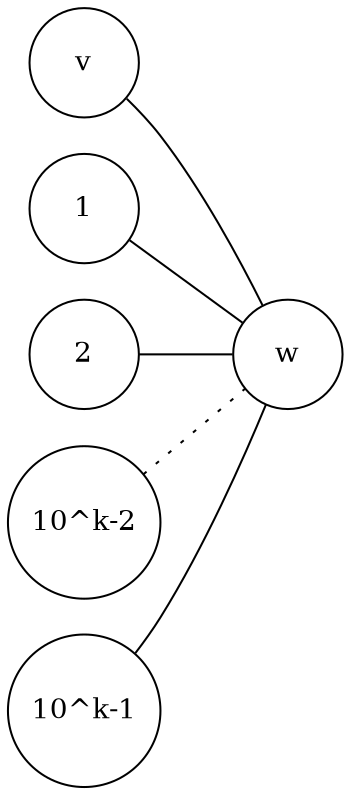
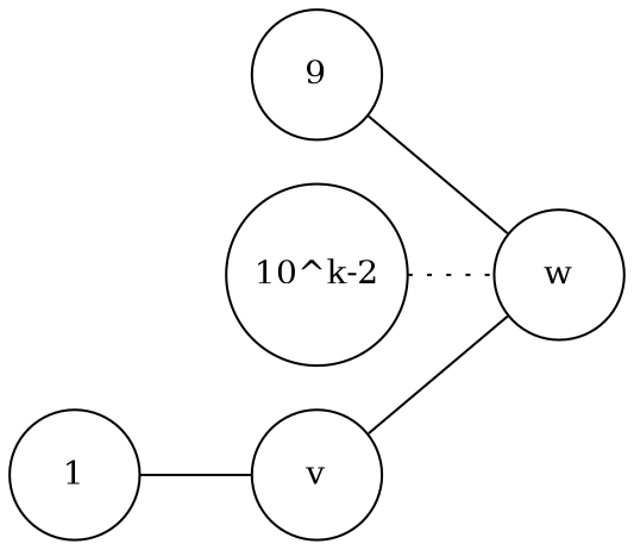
  graph {
    rankdir=LR
    node [shape=circle]
    v [height=.75 width=.75]
    w [height=.75 width=.75]
    1 [height=.75 width=.75]
-   2 [height=.75 width=.75]
+   2 [height=.75 width=.75 label=9]
    "10^k-2" [height=.75 width=.75]
-   "10^k-1" [height=.75 width=.75]
    v -- w
-   1 -- w
+   1 -- v
    2 -- w
    "10^k-2" -- w [style=dotted]
-   "10^k-1" -- w
  }
